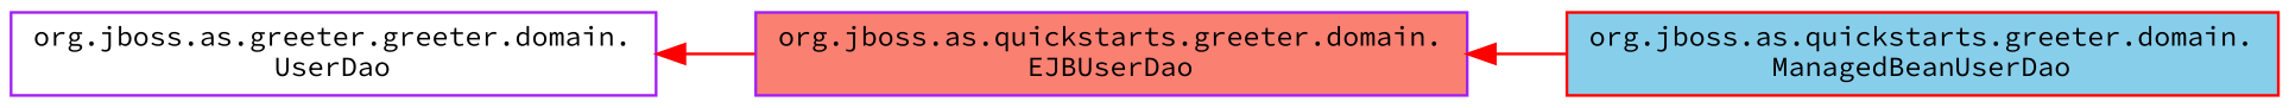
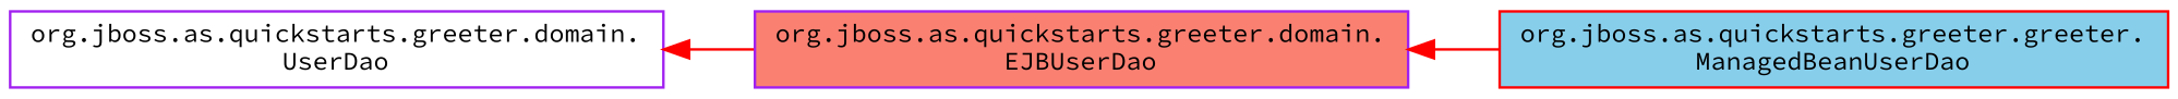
  digraph {
    fontname="Source Code Pro"
    rankdir=LR
    node [color=purple fontname="Source Code Pro" fontsize=10 shape=record style=filled]
    edge [color=red dir=back fontname="Source Code Pro" fontsize=10 labelfontname=Helvetica labelfontsize=10 style=solid]
-   n1 [fillcolor=white fontcolor=black height=0.2 label="org.jboss.as.greeter.greeter.domain.\lUserDao" width=0.4]
+   n1 [fillcolor=white fontcolor=black height=0.2 label="org.jboss.as.quickstarts.greeter.domain.\lUserDao" width=0.4]
    n2 [fillcolor=salmon height=0.2 label="org.jboss.as.quickstarts.greeter.domain.\lEJBUserDao" width=0.4]
-   n3 [color=red fillcolor=skyblue height=0.2 label="org.jboss.as.quickstarts.greeter.domain.\lManagedBeanUserDao" width=0.4]
+   n3 [color=red fillcolor=skyblue height=0.2 label="org.jboss.as.quickstarts.greeter.greeter.\lManagedBeanUserDao" width=0.4]
    n1 -> n2
    n2 -> n3
  }
